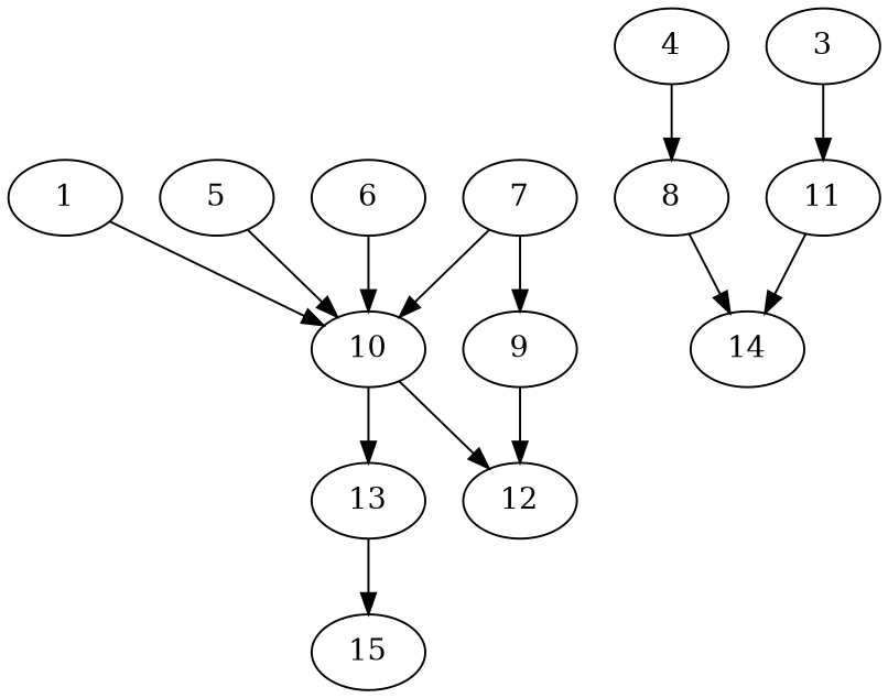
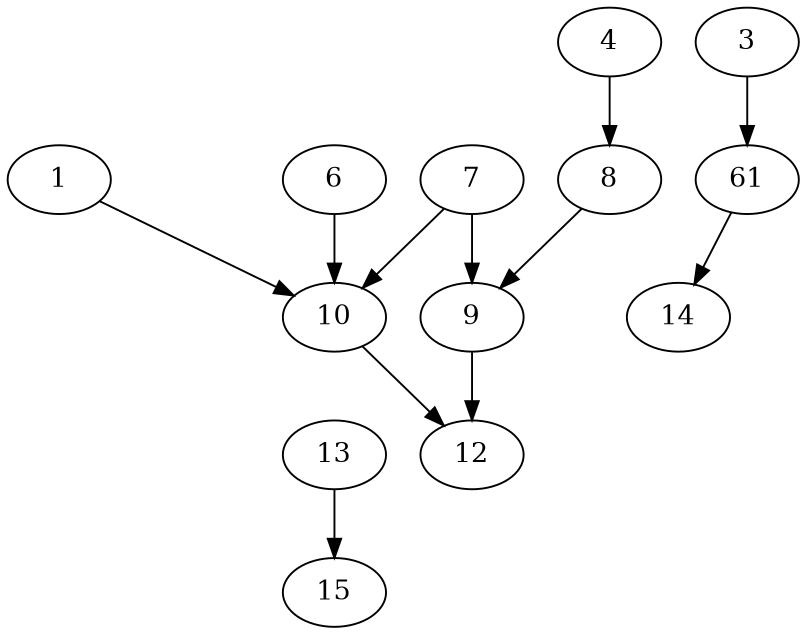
  digraph {
    node [alpha=0.04]
    1 [alpha=0.01 expect_size=28867584]
    10 [alpha=0.03 expect_size=37336064]
    12 [expect_size=32380928]
    13 [alpha=0.17 expect_size=12485632]
    15 [alpha=0.00 expect_size=20999168]
    8 [alpha=0.16 expect_size=31932416]
    14 [alpha=0.08 expect_size=21519360]
    3 [expect_size=45985792]
-   11 [alpha=0.03 expect_size=29732864]
+   11 [alpha=0.03 expect_size=29732864 label=61]
    4 [alpha=0.20 expect_size=48628736]
-   5 [expect_size=29563904]
    6 [alpha=0.14 expect_size=50720768]
    7 [alpha=0.17 expect_size=13537280]
    9 [alpha=0.01 expect_size=49339392]
    1 -> 10
    10 -> 12
-   10 -> 13
    13 -> 15
-   8 -> 14
+   8 -> 9
    3 -> 11
    11 -> 14
    4 -> 8
-   5 -> 10
    6 -> 10
    7 -> 10
    7 -> 9
    9 -> 12
  }
